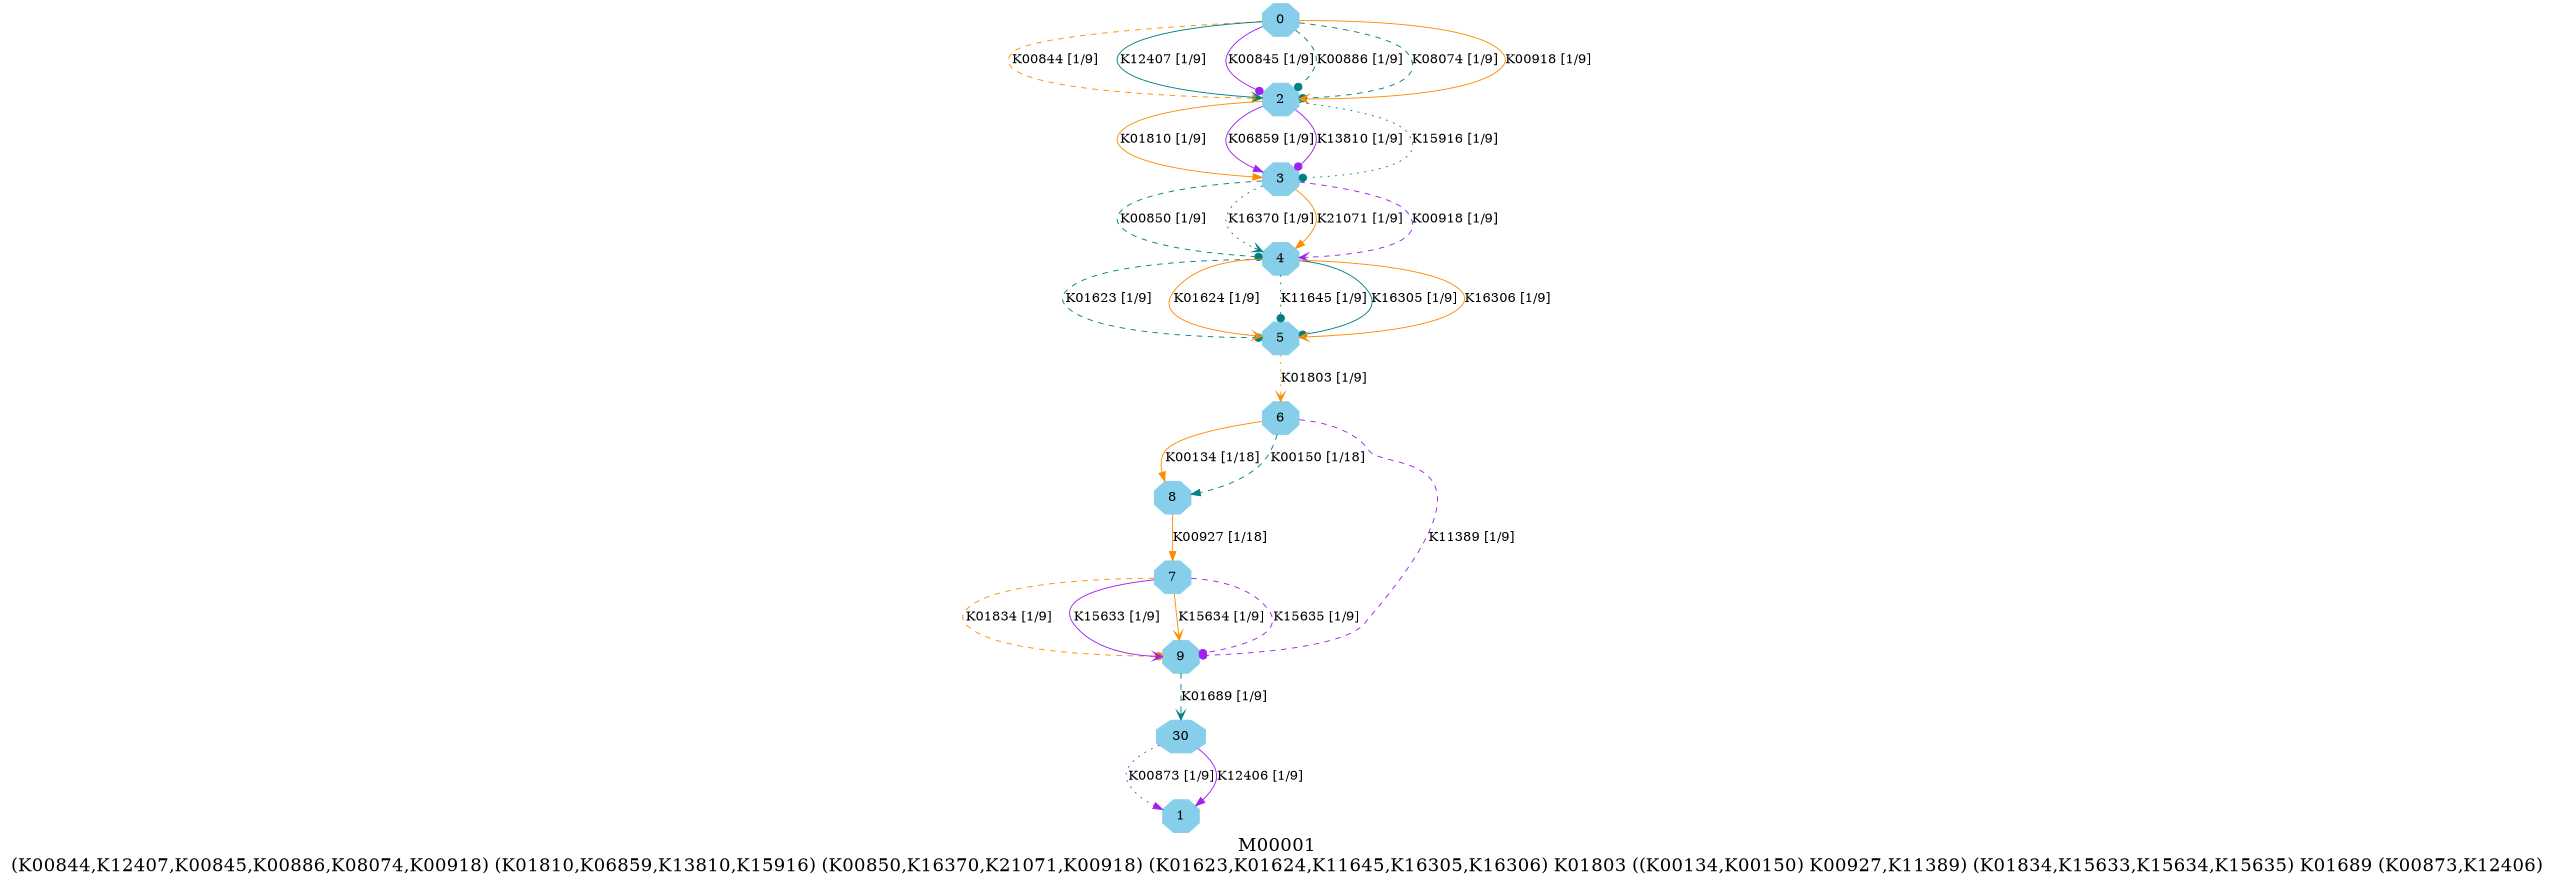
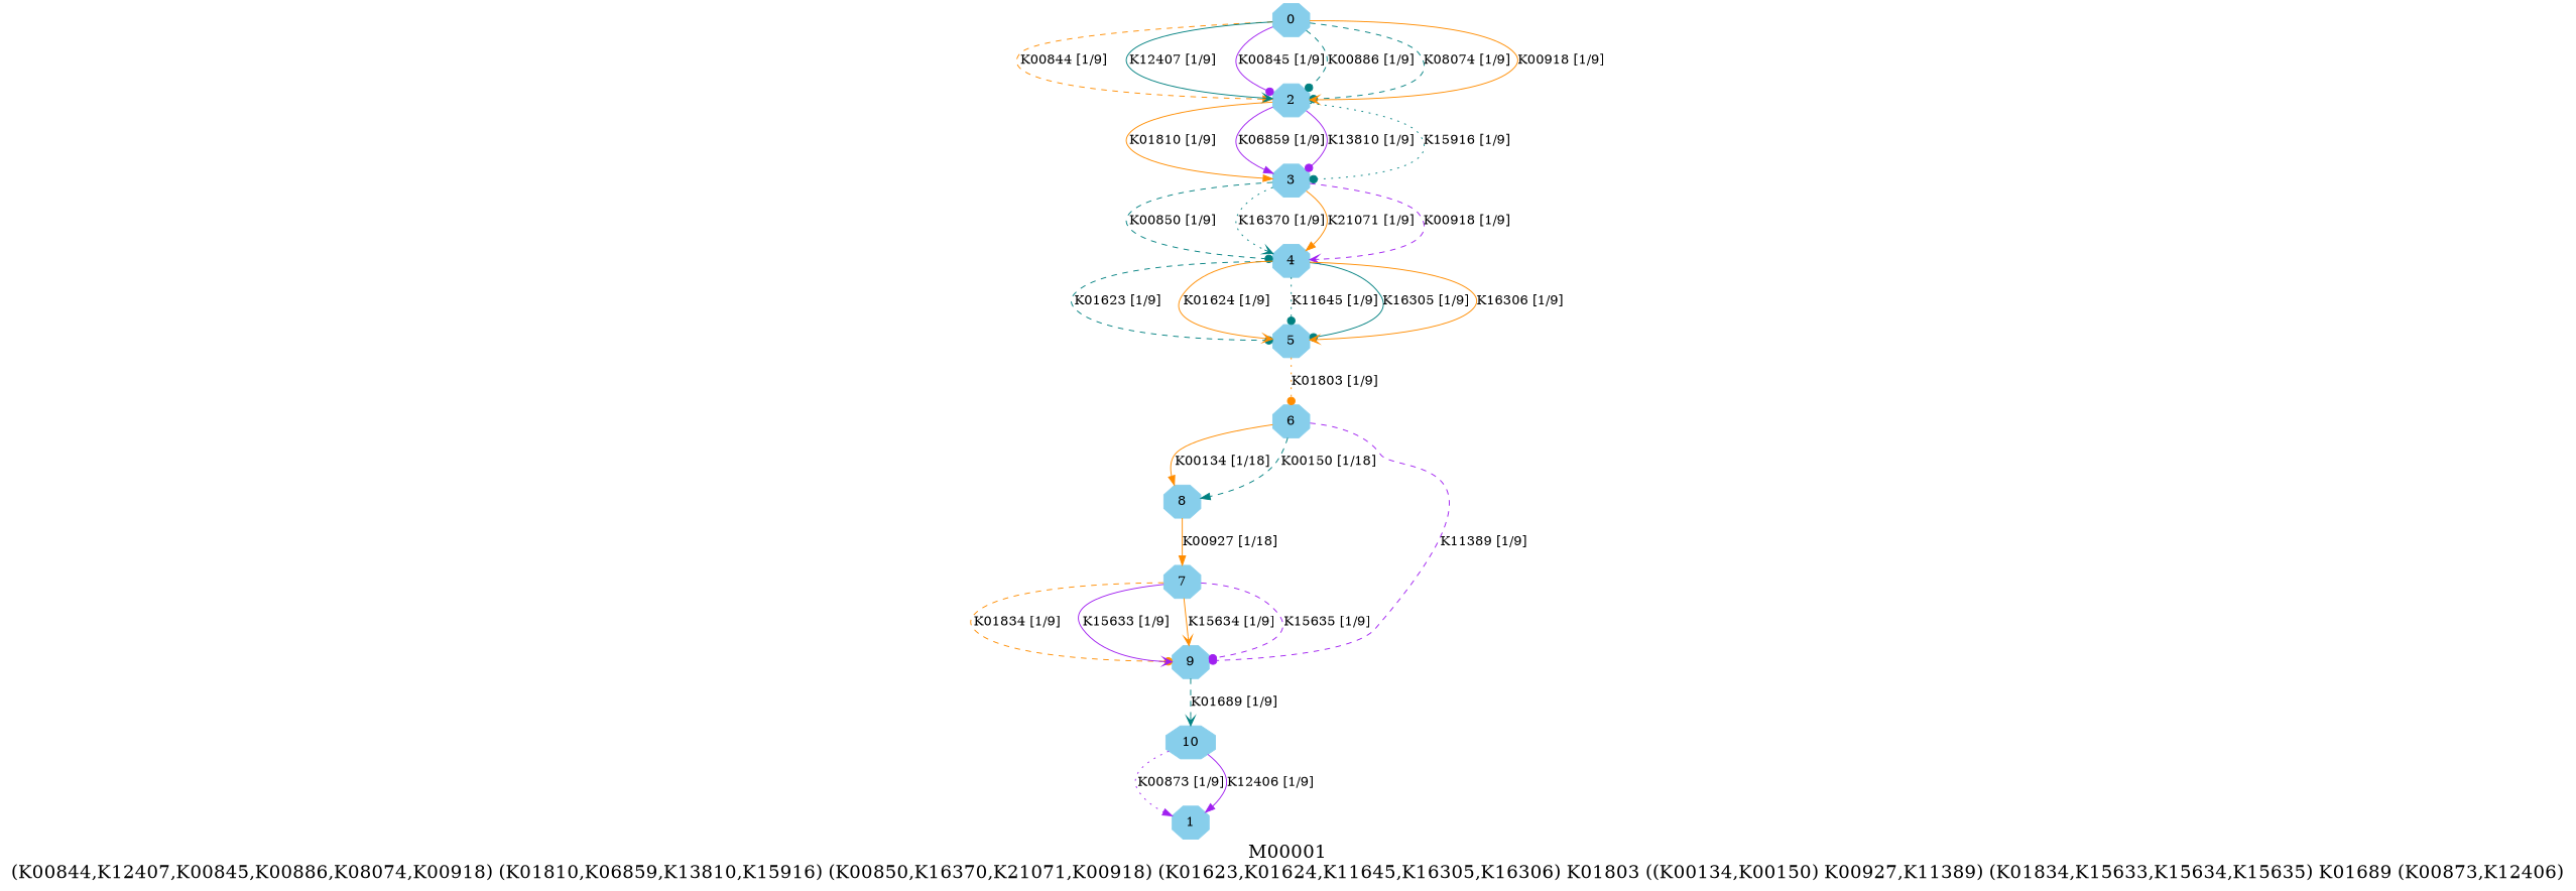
  digraph {
    fontsize=20
    label="M00001\n(K00844,K12407,K00845,K00886,K08074,K00918) (K01810,K06859,K13810,K15916) (K00850,K16370,K21071,K00918) (K01623,K01624,K11645,K16305,K16306) K01803 ((K00134,K00150) K00927,K11389) (K01834,K15633,K15634,K15635) K01689 (K00873,K12406)"
    node [color=skyblue shape=octagon style=filled]
    edge [arrowhead=dot color=darkorange style=solid]
    0 [height=.3 width=.3]
    1 [height=.3 width=.3]
    2 [height=.3 width=.3]
    3 [height=.3 width=.3]
    4 [height=.3 width=.3]
    5 [height=.3 width=.3]
    6 [height=.3 width=.3]
    7 [height=.3 width=.3]
    8 [height=.3 width=.3]
    9 [height=.3 width=.3]
-   10 [height=.3 width=.3 label=30]
+   10 [height=.3 width=.3]
    subgraph sub_1 {
      0
      1
      2
      3
      4
      5
      6
      7
      8
      9
      10
    }
    0 -> 2 [arrowhead=normal label="K00844 [1/9]" style=dashed]
    0 -> 2 [arrowhead=vee color=teal label="K12407 [1/9]"]
    0 -> 2 [color=purple label="K00845 [1/9]"]
    0 -> 2 [color=teal label="K00886 [1/9]" style=dashed]
    0 -> 2 [color=teal label="K08074 [1/9]" style=dashed]
    0 -> 2 [arrowhead=vee label="K00918 [1/9]"]
    2 -> 3 [arrowhead=normal label="K01810 [1/9]"]
    2 -> 3 [arrowhead=normal color=purple label="K06859 [1/9]"]
    2 -> 3 [color=purple label="K13810 [1/9]"]
    2 -> 3 [color=teal label="K15916 [1/9]" style=dotted]
    3 -> 4 [color=teal label="K00850 [1/9]" style=dashed]
    3 -> 4 [arrowhead=vee color=teal label="K16370 [1/9]" style=dotted]
    3 -> 4 [arrowhead=normal label="K21071 [1/9]"]
    3 -> 4 [arrowhead=vee color=purple label="K00918 [1/9]" style=dashed]
    4 -> 5 [color=teal label="K01623 [1/9]" style=dashed]
    4 -> 5 [arrowhead=vee label="K01624 [1/9]"]
    4 -> 5 [color=teal label="K11645 [1/9]" style=dotted]
    4 -> 5 [color=teal label="K16305 [1/9]"]
    4 -> 5 [arrowhead=vee label="K16306 [1/9]"]
-   5 -> 6 [arrowhead=vee label="K01803 [1/9]" style=dotted]
+   5 -> 6 [label="K01803 [1/9]" style=dotted]
    6 -> 8 [arrowhead=normal label="K00134 [1/18]"]
    6 -> 8 [arrowhead=normal color=teal label="K00150 [1/18]" style=dashed]
    6 -> 9 [color=purple label="K11389 [1/9]" style=dashed]
    7 -> 9 [label="K01834 [1/9]" style=dashed]
    7 -> 9 [arrowhead=vee color=purple label="K15633 [1/9]"]
    7 -> 9 [arrowhead=vee label="K15634 [1/9]"]
    7 -> 9 [color=purple label="K15635 [1/9]" style=dashed]
    8 -> 7 [arrowhead=normal label="K00927 [1/18]"]
    9 -> 10 [arrowhead=vee color=teal label="K01689 [1/9]" style=dashed]
    10 -> 1 [arrowhead=normal color=purple label="K00873 [1/9]" style=dotted]
    10 -> 1 [arrowhead=normal color=purple label="K12406 [1/9]"]
  }
